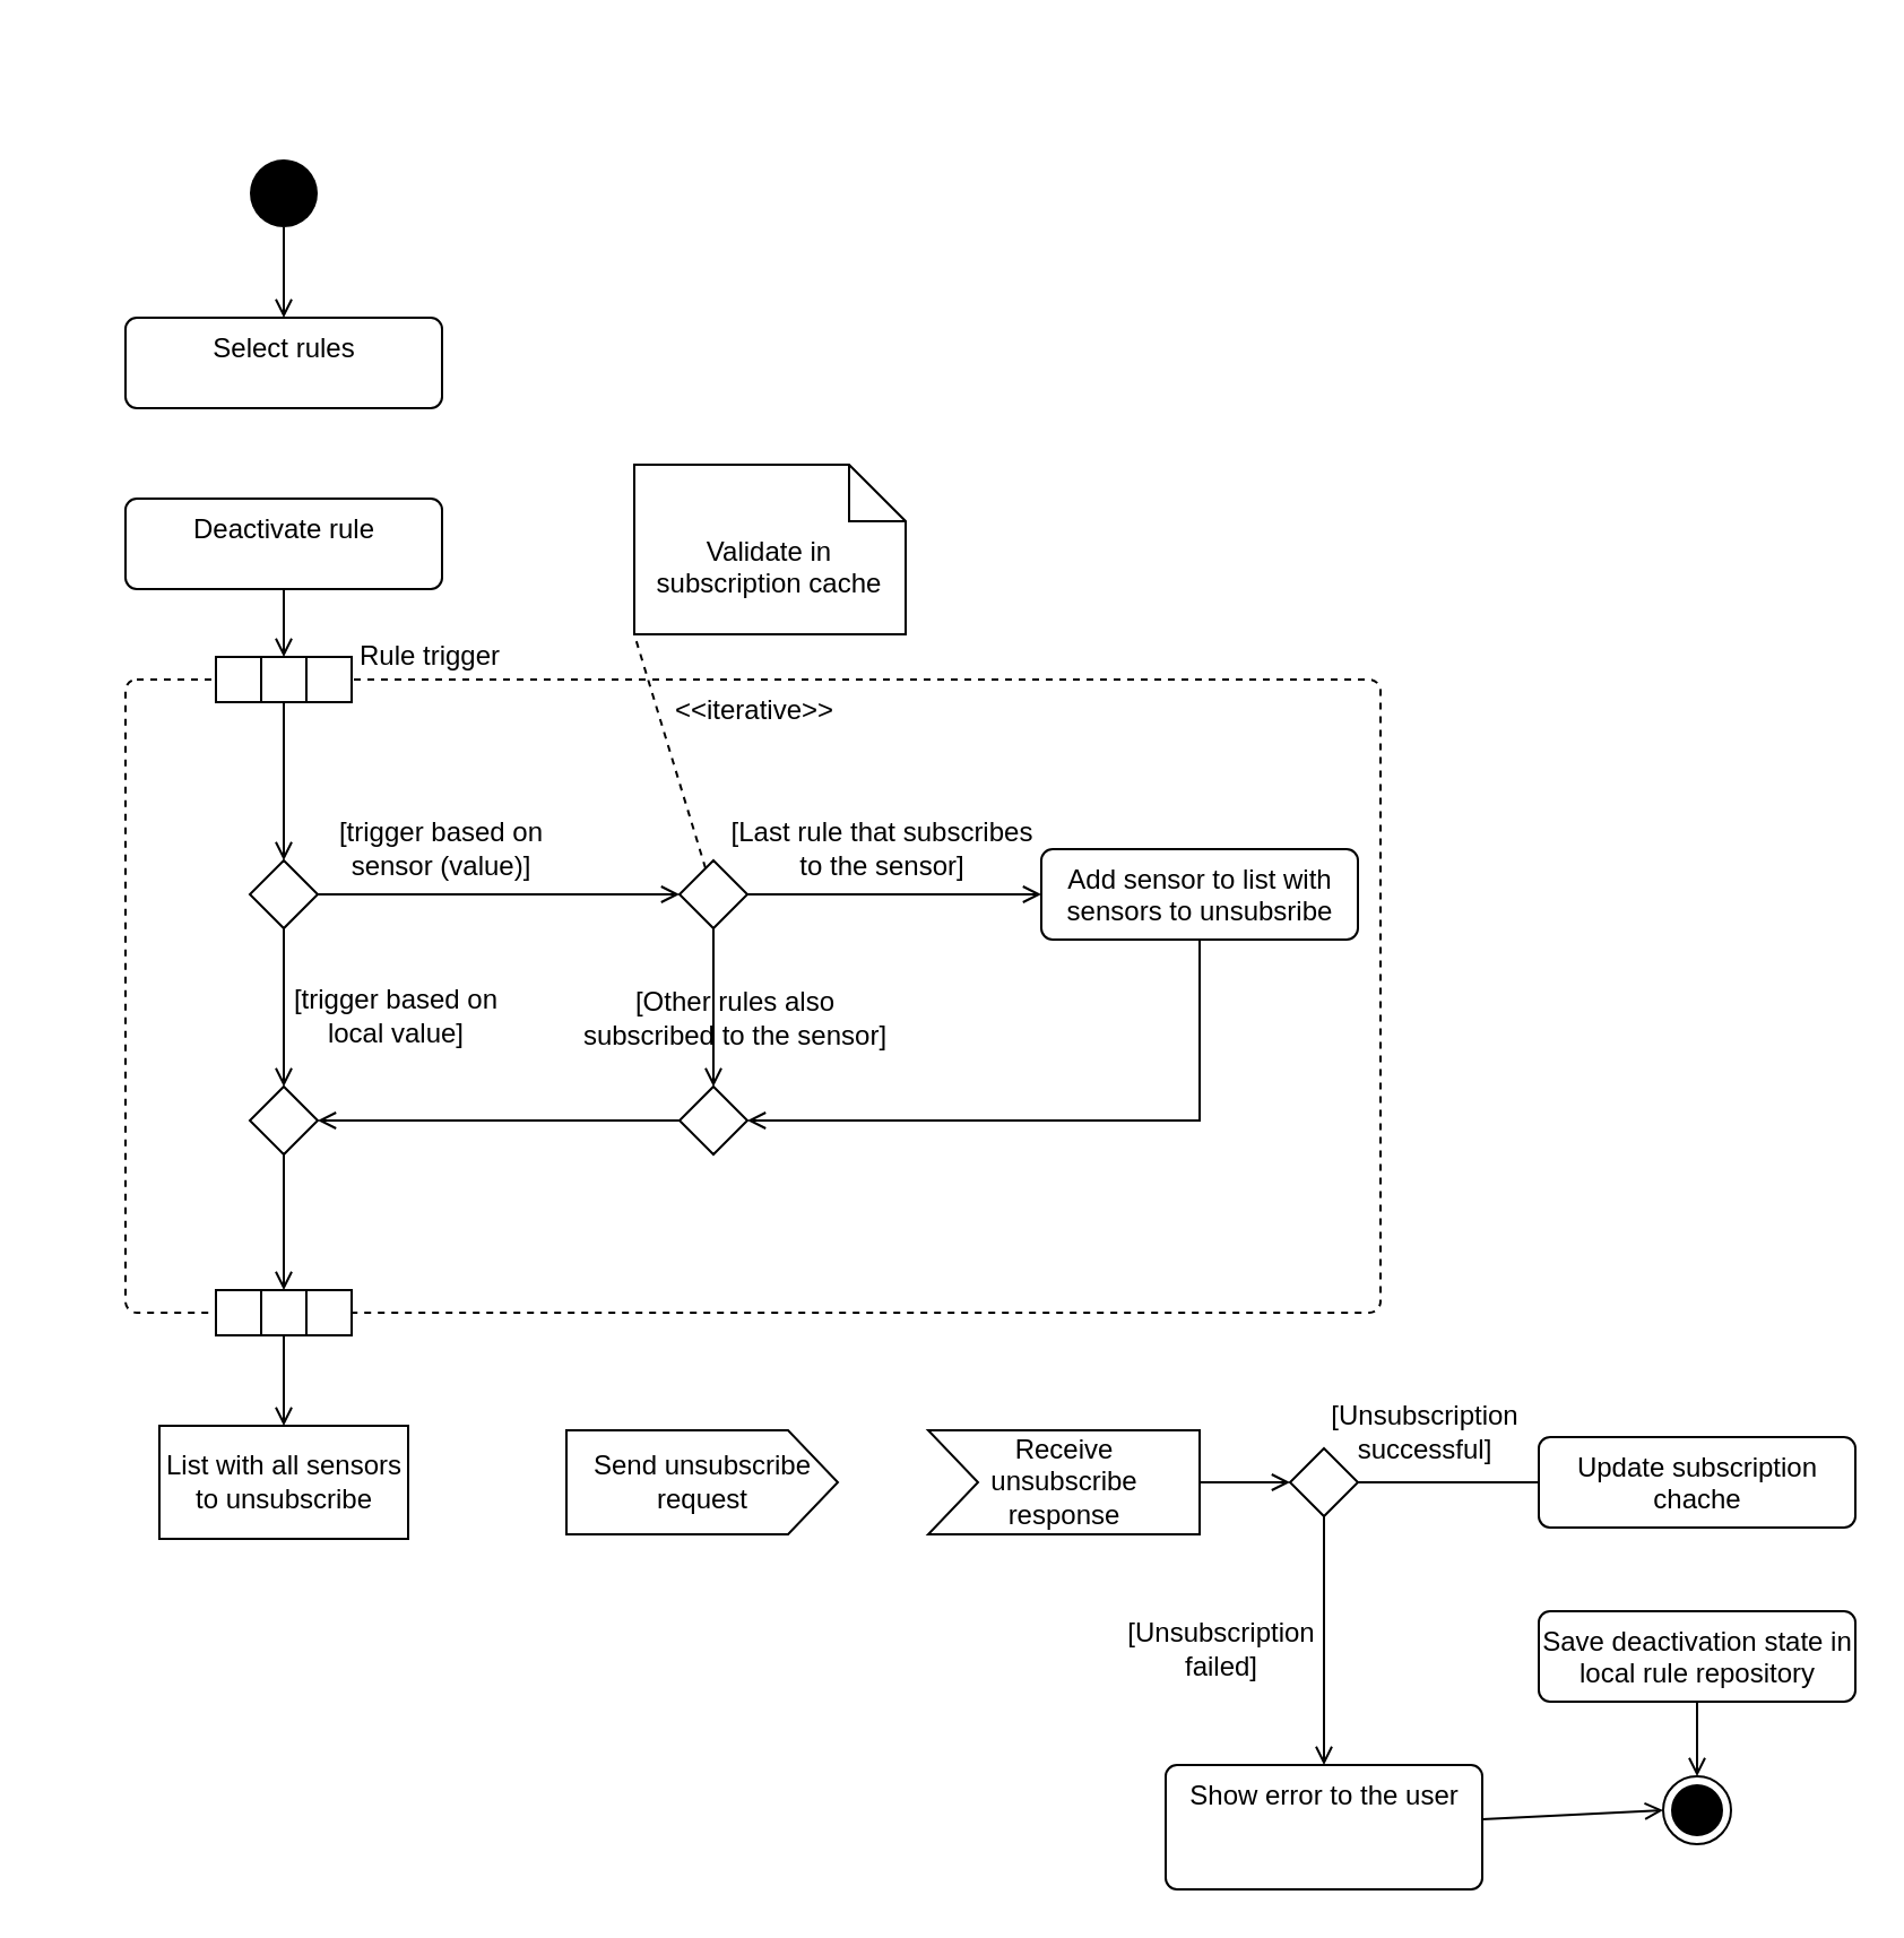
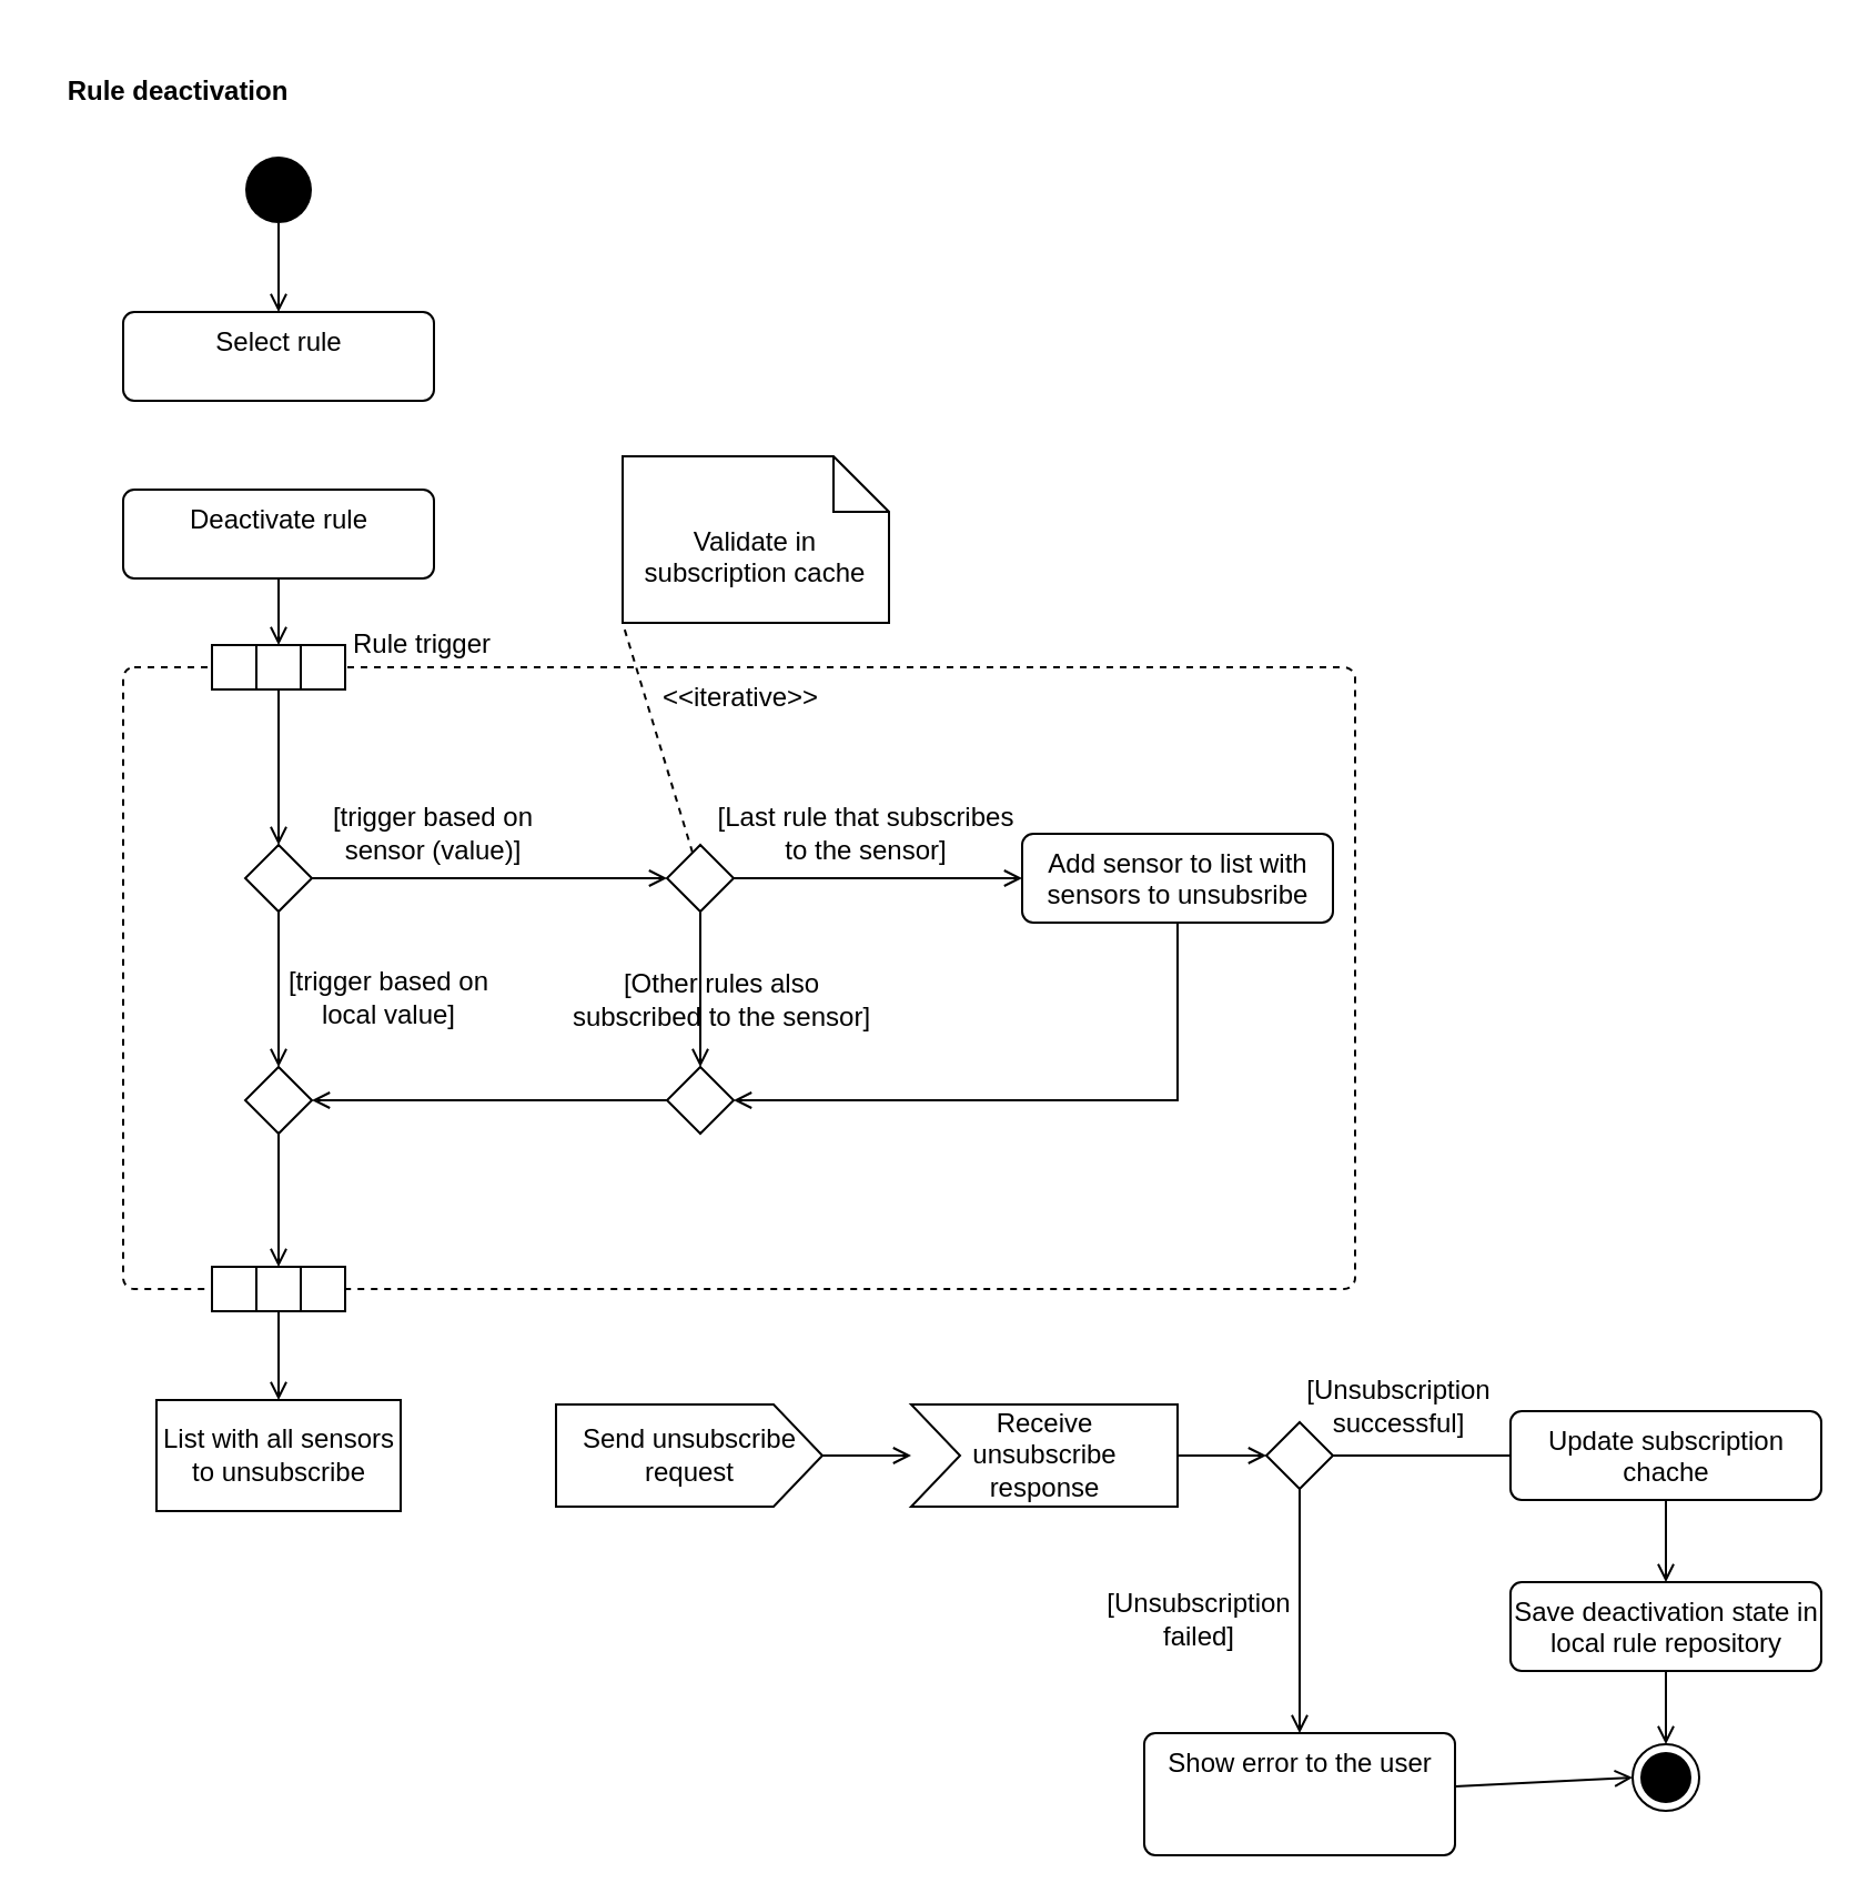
  <mxCell id="0" />
  <mxCell id="1" parent="0" />
  <mxCell id="2" style="edgeStyle=orthogonalEdgeStyle;rounded=0;orthogonalLoop=1;jettySize=auto;html=1;endArrow=open;endFill=0;" edge="1" parent="1" source="3" target="5"><mxGeometry relative="1" as="geometry" /></mxCell>
  <mxCell id="3" value="" style="ellipse;fillColor=#000000;strokeColor=none;" vertex="1" parent="1"><mxGeometry x="110" y="70" width="30" height="30" as="geometry" /></mxCell>
- <mxCell id="5" value="Select rules" style="html=1;align=center;verticalAlign=top;rounded=1;absoluteArcSize=1;arcSize=10;dashed=0;" vertex="1" parent="1"><mxGeometry x="55" y="140" width="140" height="40" as="geometry" /></mxCell>
+ <mxCell id="4" value="Rule deactivation" style="text;align=center;fontStyle=1;verticalAlign=middle;spacingLeft=3;spacingRight=3;strokeColor=none;rotatable=0;points=[[0,0.5],[1,0.5]];portConstraint=eastwest;" vertex="1" parent="1"><mxGeometry width="120" height="40" as="geometry" x="20" y="20" /></mxCell>
+ <mxCell id="5" value="Select rule" style="html=1;align=center;verticalAlign=top;rounded=1;absoluteArcSize=1;arcSize=10;dashed=0;" vertex="1" parent="1"><mxGeometry x="55" y="140" width="140" height="40" as="geometry" /></mxCell>
  <mxCell id="6" style="edgeStyle=none;rounded=0;orthogonalLoop=1;jettySize=auto;html=1;endArrow=open;endFill=0;" edge="1" parent="1" source="7" target="11"><mxGeometry relative="1" as="geometry" /></mxCell>
  <mxCell id="7" value="Deactivate rule" style="html=1;align=center;verticalAlign=top;rounded=1;absoluteArcSize=1;arcSize=10;dashed=0;" vertex="1" parent="1"><mxGeometry x="55" y="220" width="140" height="40" as="geometry" /></mxCell>
  <mxCell id="8" value="&amp;lt;&amp;lt;iterative&amp;gt;&amp;gt;" style="html=1;align=center;verticalAlign=top;rounded=1;absoluteArcSize=1;arcSize=10;dashed=1;" vertex="1" parent="1"><mxGeometry x="55" y="300" width="555" height="280" as="geometry" /></mxCell>
  <mxCell id="9" value="" style="group" vertex="1" connectable="0" parent="1"><mxGeometry x="95" y="290" width="60" height="20" as="geometry" /></mxCell>
  <mxCell id="10" value="" style="rounded=0;whiteSpace=wrap;html=1;" vertex="1" parent="9"><mxGeometry width="20" height="20" as="geometry" /></mxCell>
  <mxCell id="11" value="" style="rounded=0;whiteSpace=wrap;html=1;" vertex="1" parent="9"><mxGeometry x="20" width="20" height="20" as="geometry" /></mxCell>
  <mxCell id="12" value="" style="rounded=0;whiteSpace=wrap;html=1;" vertex="1" parent="9"><mxGeometry x="40" width="20" height="20" as="geometry" /></mxCell>
  <mxCell id="13" value="Rule trigger" style="text;html=1;strokeColor=none;fillColor=none;align=center;verticalAlign=middle;whiteSpace=wrap;rounded=0;" vertex="1" parent="1"><mxGeometry x="150" y="280" width="80" height="20" as="geometry" /></mxCell>
  <mxCell id="14" style="edgeStyle=none;rounded=0;orthogonalLoop=1;jettySize=auto;html=1;entryX=0.5;entryY=0;entryDx=0;entryDy=0;endArrow=open;endFill=0;" edge="1" parent="1" source="16" target="20"><mxGeometry relative="1" as="geometry" /></mxCell>
  <mxCell id="15" style="edgeStyle=none;rounded=0;orthogonalLoop=1;jettySize=auto;html=1;entryX=0;entryY=0.5;entryDx=0;entryDy=0;endArrow=open;endFill=0;strokeWidth=1;" edge="1" parent="1" source="16" target="24"><mxGeometry relative="1" as="geometry" /></mxCell>
  <mxCell id="16" value="" style="rhombus;" vertex="1" parent="1"><mxGeometry x="110" y="380" width="30" height="30" as="geometry" /></mxCell>
  <mxCell id="17" style="edgeStyle=none;rounded=0;orthogonalLoop=1;jettySize=auto;html=1;entryX=0.5;entryY=0;entryDx=0;entryDy=0;endArrow=open;endFill=0;" edge="1" parent="1" source="11" target="16"><mxGeometry relative="1" as="geometry" /></mxCell>
  <mxCell id="18" value="[trigger based on sensor (value)]" style="text;html=1;strokeColor=none;fillColor=none;align=center;verticalAlign=middle;whiteSpace=wrap;rounded=0;" vertex="1" parent="1"><mxGeometry x="140" y="360" width="110" height="30" as="geometry" /></mxCell>
  <mxCell id="19" style="edgeStyle=none;rounded=0;orthogonalLoop=1;jettySize=auto;html=1;entryX=0.5;entryY=0;entryDx=0;entryDy=0;endArrow=open;endFill=0;" edge="1" parent="1" source="20" target="29"><mxGeometry relative="1" as="geometry" /></mxCell>
  <mxCell id="20" value="" style="rhombus;" vertex="1" parent="1"><mxGeometry x="110" y="480" width="30" height="30" as="geometry" /></mxCell>
  <mxCell id="21" style="edgeStyle=none;rounded=0;orthogonalLoop=1;jettySize=auto;html=1;entryX=0.5;entryY=0;entryDx=0;entryDy=0;endArrow=open;endFill=0;" edge="1" parent="1" source="24" target="32"><mxGeometry relative="1" as="geometry" /></mxCell>
  <mxCell id="22" style="edgeStyle=none;rounded=0;orthogonalLoop=1;jettySize=auto;html=1;entryX=0;entryY=1;entryDx=0;entryDy=0;entryPerimeter=0;endArrow=none;endFill=0;dashed=1;" edge="1" parent="1" source="24" target="51"><mxGeometry relative="1" as="geometry" /></mxCell>
  <mxCell id="23" style="edgeStyle=none;rounded=0;orthogonalLoop=1;jettySize=auto;html=1;entryX=0;entryY=0.5;entryDx=0;entryDy=0;endArrow=open;endFill=0;" edge="1" parent="1" source="24" target="53"><mxGeometry relative="1" as="geometry" /></mxCell>
  <mxCell id="24" value="" style="rhombus;" vertex="1" parent="1"><mxGeometry x="300" y="380" width="30" height="30" as="geometry" /></mxCell>
  <mxCell id="25" value="[Other rules also subscribed to the sensor]" style="text;html=1;strokeColor=none;fillColor=none;align=center;verticalAlign=middle;whiteSpace=wrap;rounded=0;" vertex="1" parent="1"><mxGeometry x="255" y="435" width="140" height="30" as="geometry" /></mxCell>
  <mxCell id="26" value="[trigger based on local value]" style="text;html=1;strokeColor=none;fillColor=none;align=center;verticalAlign=middle;whiteSpace=wrap;rounded=0;" vertex="1" parent="1"><mxGeometry x="120" y="434" width="110" height="30" as="geometry" /></mxCell>
  <mxCell id="27" value="" style="group" vertex="1" connectable="0" parent="1"><mxGeometry x="95" y="570" width="60" height="20" as="geometry" /></mxCell>
  <mxCell id="28" value="" style="rounded=0;whiteSpace=wrap;html=1;" vertex="1" parent="27"><mxGeometry width="20" height="20" as="geometry" /></mxCell>
  <mxCell id="29" value="" style="rounded=0;whiteSpace=wrap;html=1;" vertex="1" parent="27"><mxGeometry x="20" width="20" height="20" as="geometry" /></mxCell>
  <mxCell id="30" value="" style="rounded=0;whiteSpace=wrap;html=1;" vertex="1" parent="27"><mxGeometry x="40" width="20" height="20" as="geometry" /></mxCell>
  <mxCell id="31" style="edgeStyle=none;rounded=0;orthogonalLoop=1;jettySize=auto;html=1;entryX=1;entryY=0.5;entryDx=0;entryDy=0;endArrow=open;endFill=0;" edge="1" parent="1" source="32" target="20"><mxGeometry relative="1" as="geometry" /></mxCell>
  <mxCell id="32" value="" style="rhombus;" vertex="1" parent="1"><mxGeometry x="300" y="480" width="30" height="30" as="geometry" /></mxCell>
  <mxCell id="33" style="edgeStyle=none;rounded=0;orthogonalLoop=1;jettySize=auto;html=1;endArrow=open;endFill=0;" edge="1" parent="1" source="34" target="47"><mxGeometry relative="1" as="geometry" /></mxCell>
  <mxCell id="34" value="Save deactivation state in&lt;br&gt;local rule repository" style="html=1;align=center;verticalAlign=top;rounded=1;absoluteArcSize=1;arcSize=10;dashed=0;" vertex="1" parent="1"><mxGeometry x="680" y="712" width="140" height="40" as="geometry" /></mxCell>
  <mxCell id="35" style="edgeStyle=none;rounded=0;orthogonalLoop=1;jettySize=auto;html=1;endArrow=open;endFill=0;" edge="1" parent="1" source="29" target="54"><mxGeometry relative="1" as="geometry"><mxPoint x="490" y="810" as="targetPoint" /></mxGeometry></mxCell>
+ <mxCell id="36" style="edgeStyle=none;rounded=0;orthogonalLoop=1;jettySize=auto;html=1;endArrow=open;endFill=0;" edge="1" parent="1" source="37" target="39"><mxGeometry relative="1" as="geometry" /></mxCell>
  <mxCell id="37" value="Send unsubscribe&lt;br&gt;request" style="html=1;shadow=0;dashed=0;align=center;verticalAlign=middle;shape=mxgraph.arrows2.arrow;dy=0;dx=22;notch=0;" vertex="1" parent="1"><mxGeometry x="250" y="632" width="120" height="46" as="geometry" /></mxCell>
  <mxCell id="38" style="edgeStyle=none;rounded=0;orthogonalLoop=1;jettySize=auto;html=1;endArrow=open;endFill=0;" edge="1" parent="1" source="39" target="43"><mxGeometry relative="1" as="geometry" /></mxCell>
  <mxCell id="39" value="Receive&lt;br&gt;unsubscribe&lt;br&gt;response" style="html=1;shadow=0;dashed=0;align=center;verticalAlign=middle;shape=mxgraph.arrows2.arrow;dy=0;dx=0;notch=22;" vertex="1" parent="1"><mxGeometry x="410" y="632" width="120" height="46" as="geometry" /></mxCell>
  <mxCell id="40" value="[Last rule that subscribes to the sensor]" style="text;html=1;strokeColor=none;fillColor=none;align=center;verticalAlign=middle;whiteSpace=wrap;rounded=0;" vertex="1" parent="1"><mxGeometry x="320" y="360" width="140" height="30" as="geometry" /></mxCell>
  <mxCell id="41" style="edgeStyle=none;rounded=0;orthogonalLoop=1;jettySize=auto;html=1;entryX=0.5;entryY=0;entryDx=0;entryDy=0;endArrow=open;endFill=0;" edge="1" parent="1" source="43" target="46"><mxGeometry relative="1" as="geometry" /></mxCell>
  <mxCell id="42" style="edgeStyle=none;rounded=0;orthogonalLoop=1;jettySize=auto;html=1;entryX=1;entryY=0.5;entryDx=0;entryDy=0;endArrow=open;endFill=0;" edge="1" parent="1" source="43" target="49"><mxGeometry relative="1" as="geometry" /></mxCell>
  <mxCell id="43" value="" style="rhombus;" vertex="1" parent="1"><mxGeometry x="570" y="640" width="30" height="30" as="geometry" /></mxCell>
  <mxCell id="44" value="[Unsubscription failed]" style="text;html=1;strokeColor=none;fillColor=none;align=center;verticalAlign=middle;whiteSpace=wrap;rounded=0;" vertex="1" parent="1"><mxGeometry x="490" y="706" width="100" height="46" as="geometry" /></mxCell>
  <mxCell id="45" style="edgeStyle=none;rounded=0;orthogonalLoop=1;jettySize=auto;html=1;entryX=0;entryY=0.5;entryDx=0;entryDy=0;endArrow=open;endFill=0;" edge="1" parent="1" source="46" target="47"><mxGeometry relative="1" as="geometry" /></mxCell>
  <mxCell id="46" value="Show error to the user" style="html=1;align=center;verticalAlign=top;rounded=1;absoluteArcSize=1;arcSize=10;dashed=0;" vertex="1" parent="1"><mxGeometry x="515" y="780" width="140" height="55" as="geometry" /></mxCell>
  <mxCell id="47" value="" style="ellipse;html=1;shape=endState;fillColor=#000000;strokeColor=#000000;" vertex="1" parent="1"><mxGeometry x="735" y="785" width="30" height="30" as="geometry" /></mxCell>
+ <mxCell id="48" style="edgeStyle=none;rounded=0;orthogonalLoop=1;jettySize=auto;html=1;endArrow=open;endFill=0;" edge="1" parent="1" source="49" target="34"><mxGeometry relative="1" as="geometry" /></mxCell>
  <mxCell id="49" value="Update subscription&lt;br&gt;chache" style="html=1;align=center;verticalAlign=top;rounded=1;absoluteArcSize=1;arcSize=10;dashed=0;" vertex="1" parent="1"><mxGeometry x="680" y="635" width="140" height="40" as="geometry" /></mxCell>
  <mxCell id="50" value="[Unsubscription successful]" style="text;html=1;strokeColor=none;fillColor=none;align=center;verticalAlign=middle;whiteSpace=wrap;rounded=0;" vertex="1" parent="1"><mxGeometry x="580" y="610" width="100" height="46" as="geometry" /></mxCell>
  <mxCell id="51" value="Validate in subscription cache" style="shape=note2;boundedLbl=1;whiteSpace=wrap;html=1;size=25;verticalAlign=top;align=center;" vertex="1" parent="1"><mxGeometry x="280" y="205" width="120" height="75" as="geometry" /></mxCell>
  <mxCell id="52" style="edgeStyle=none;rounded=0;orthogonalLoop=1;jettySize=auto;html=1;entryX=1;entryY=0.5;entryDx=0;entryDy=0;endArrow=open;endFill=0;" edge="1" parent="1" source="53" target="32"><mxGeometry relative="1" as="geometry"><Array as="points"><mxPoint x="530" y="495" /></Array></mxGeometry></mxCell>
  <mxCell id="53" value="Add sensor to list with&lt;br&gt;sensors to unsubsribe" style="html=1;align=center;verticalAlign=top;rounded=1;absoluteArcSize=1;arcSize=10;dashed=0;" vertex="1" parent="1"><mxGeometry x="460" y="375" width="140" height="40" as="geometry" /></mxCell>
  <mxCell id="54" value="List with all sensors&lt;br&gt;to unsubscribe" style="html=1;" vertex="1" parent="1"><mxGeometry x="70" y="630" width="110" height="50" as="geometry" /></mxCell>
